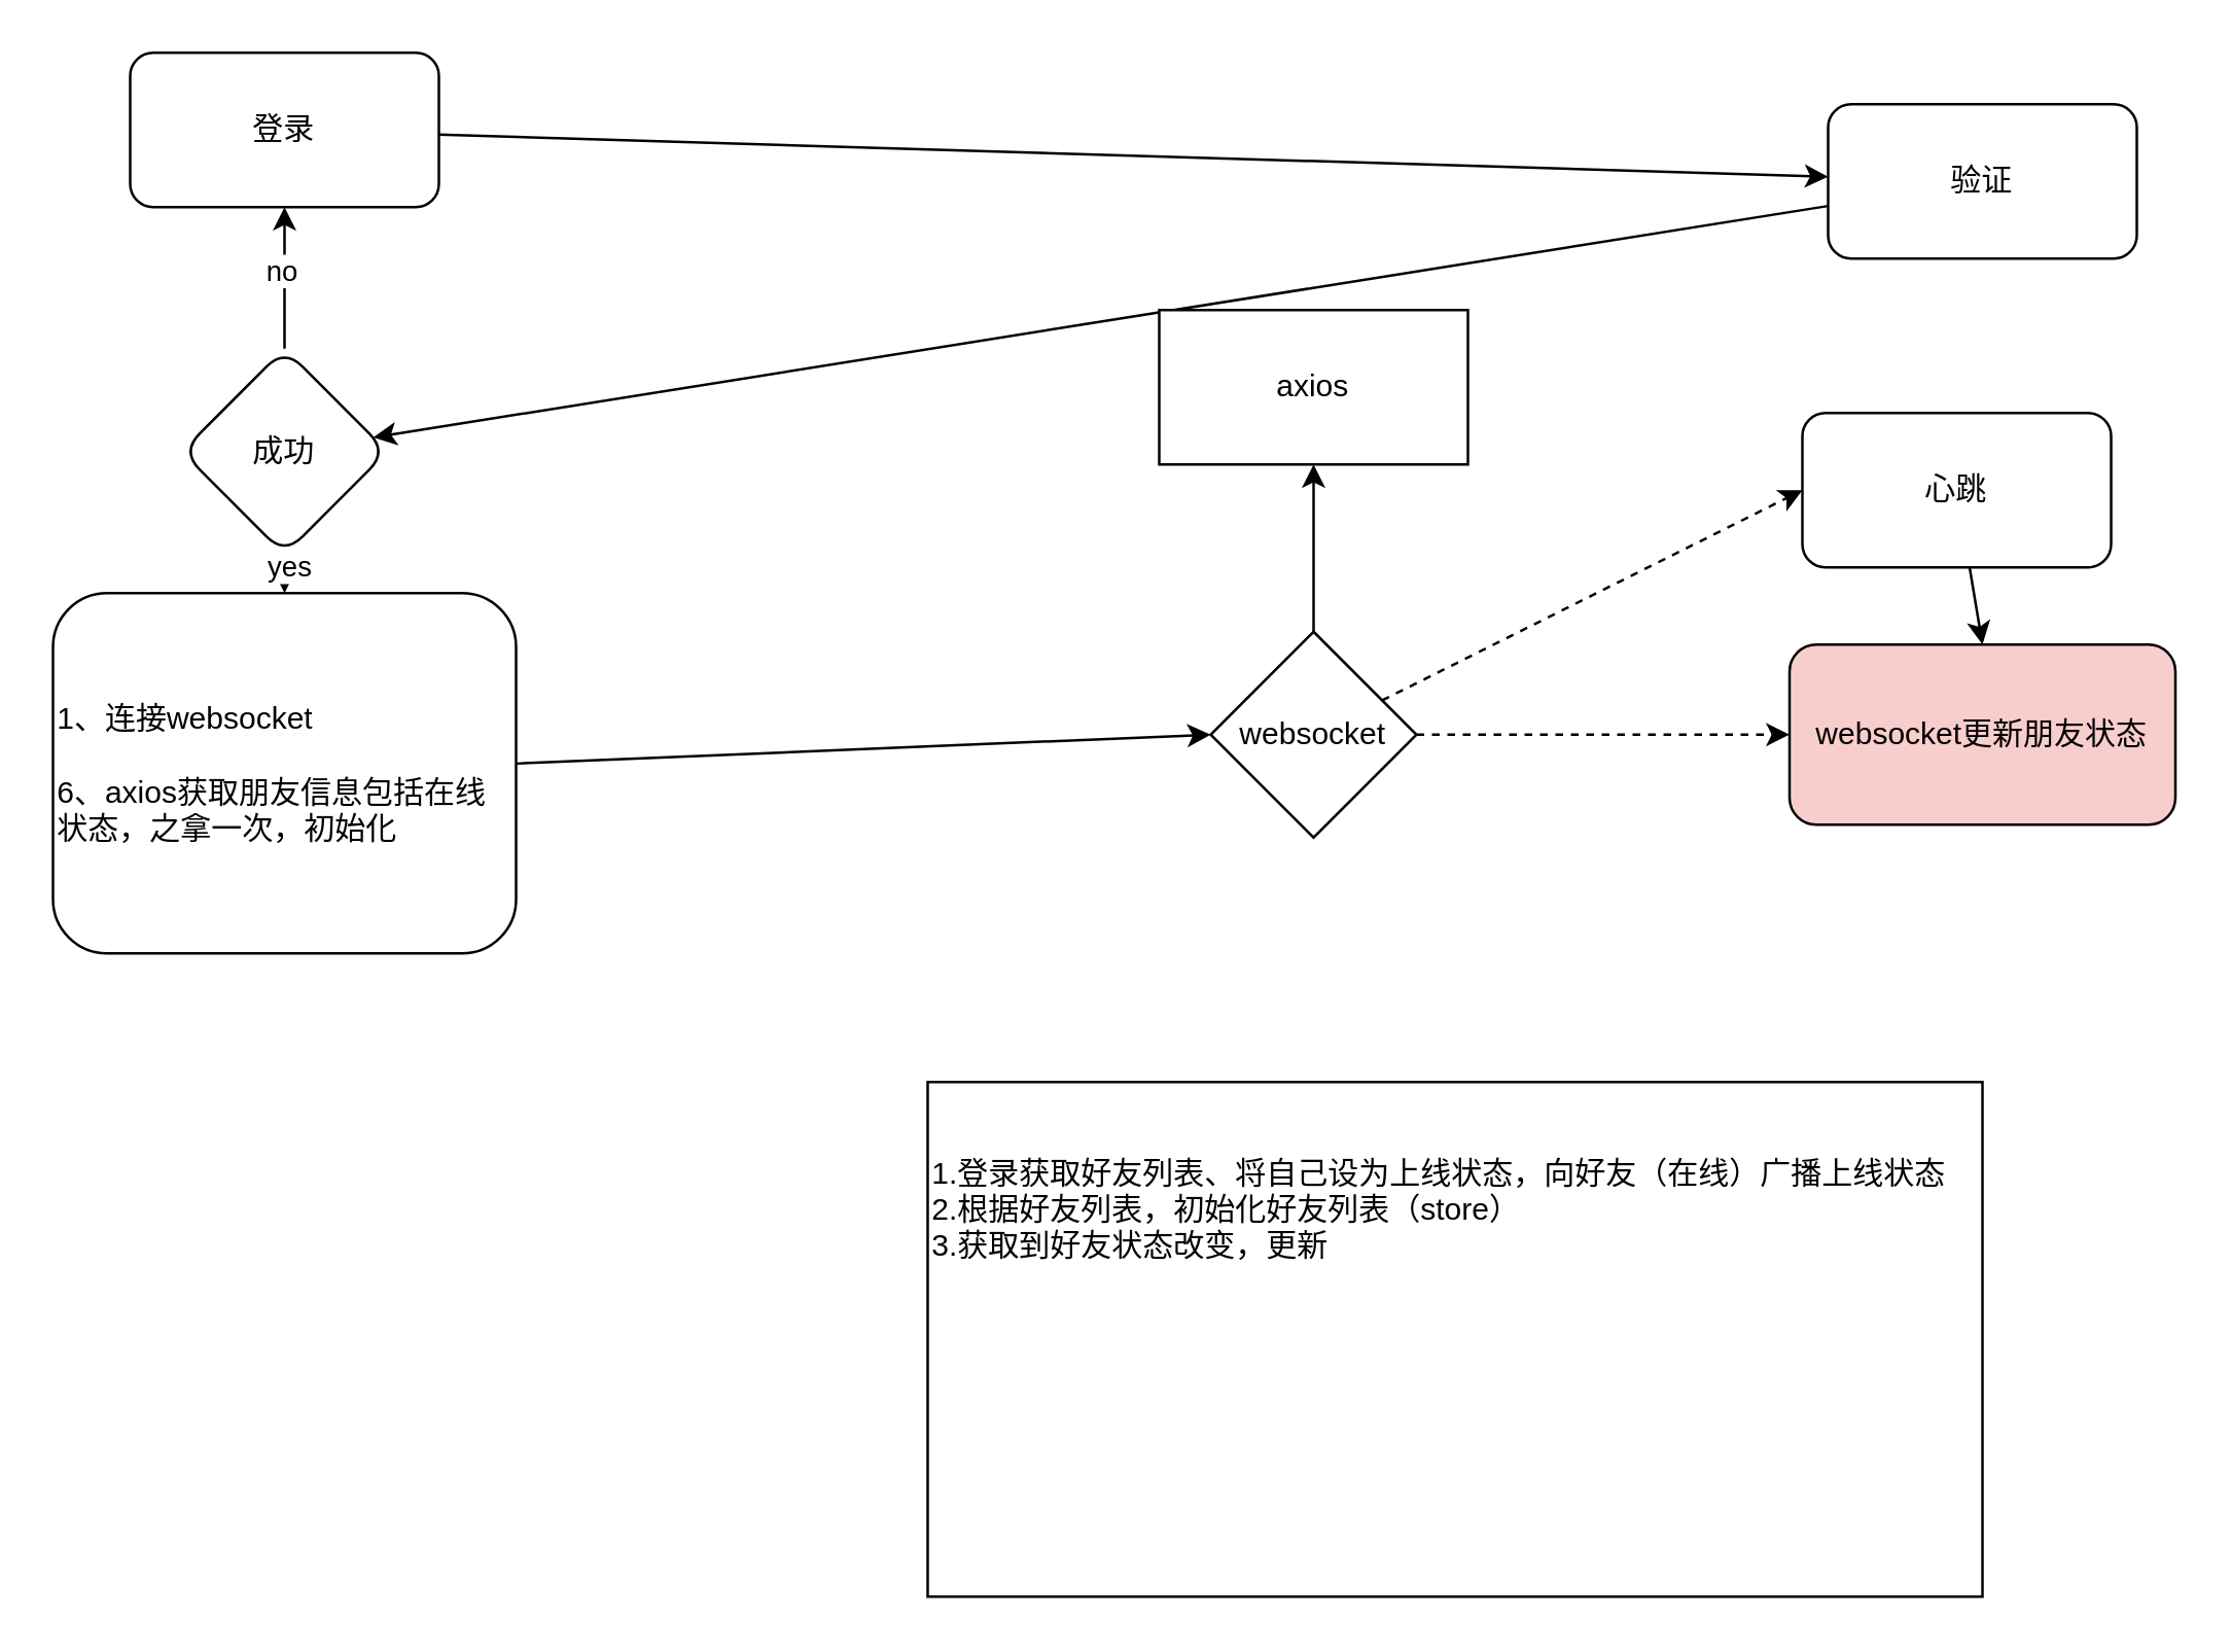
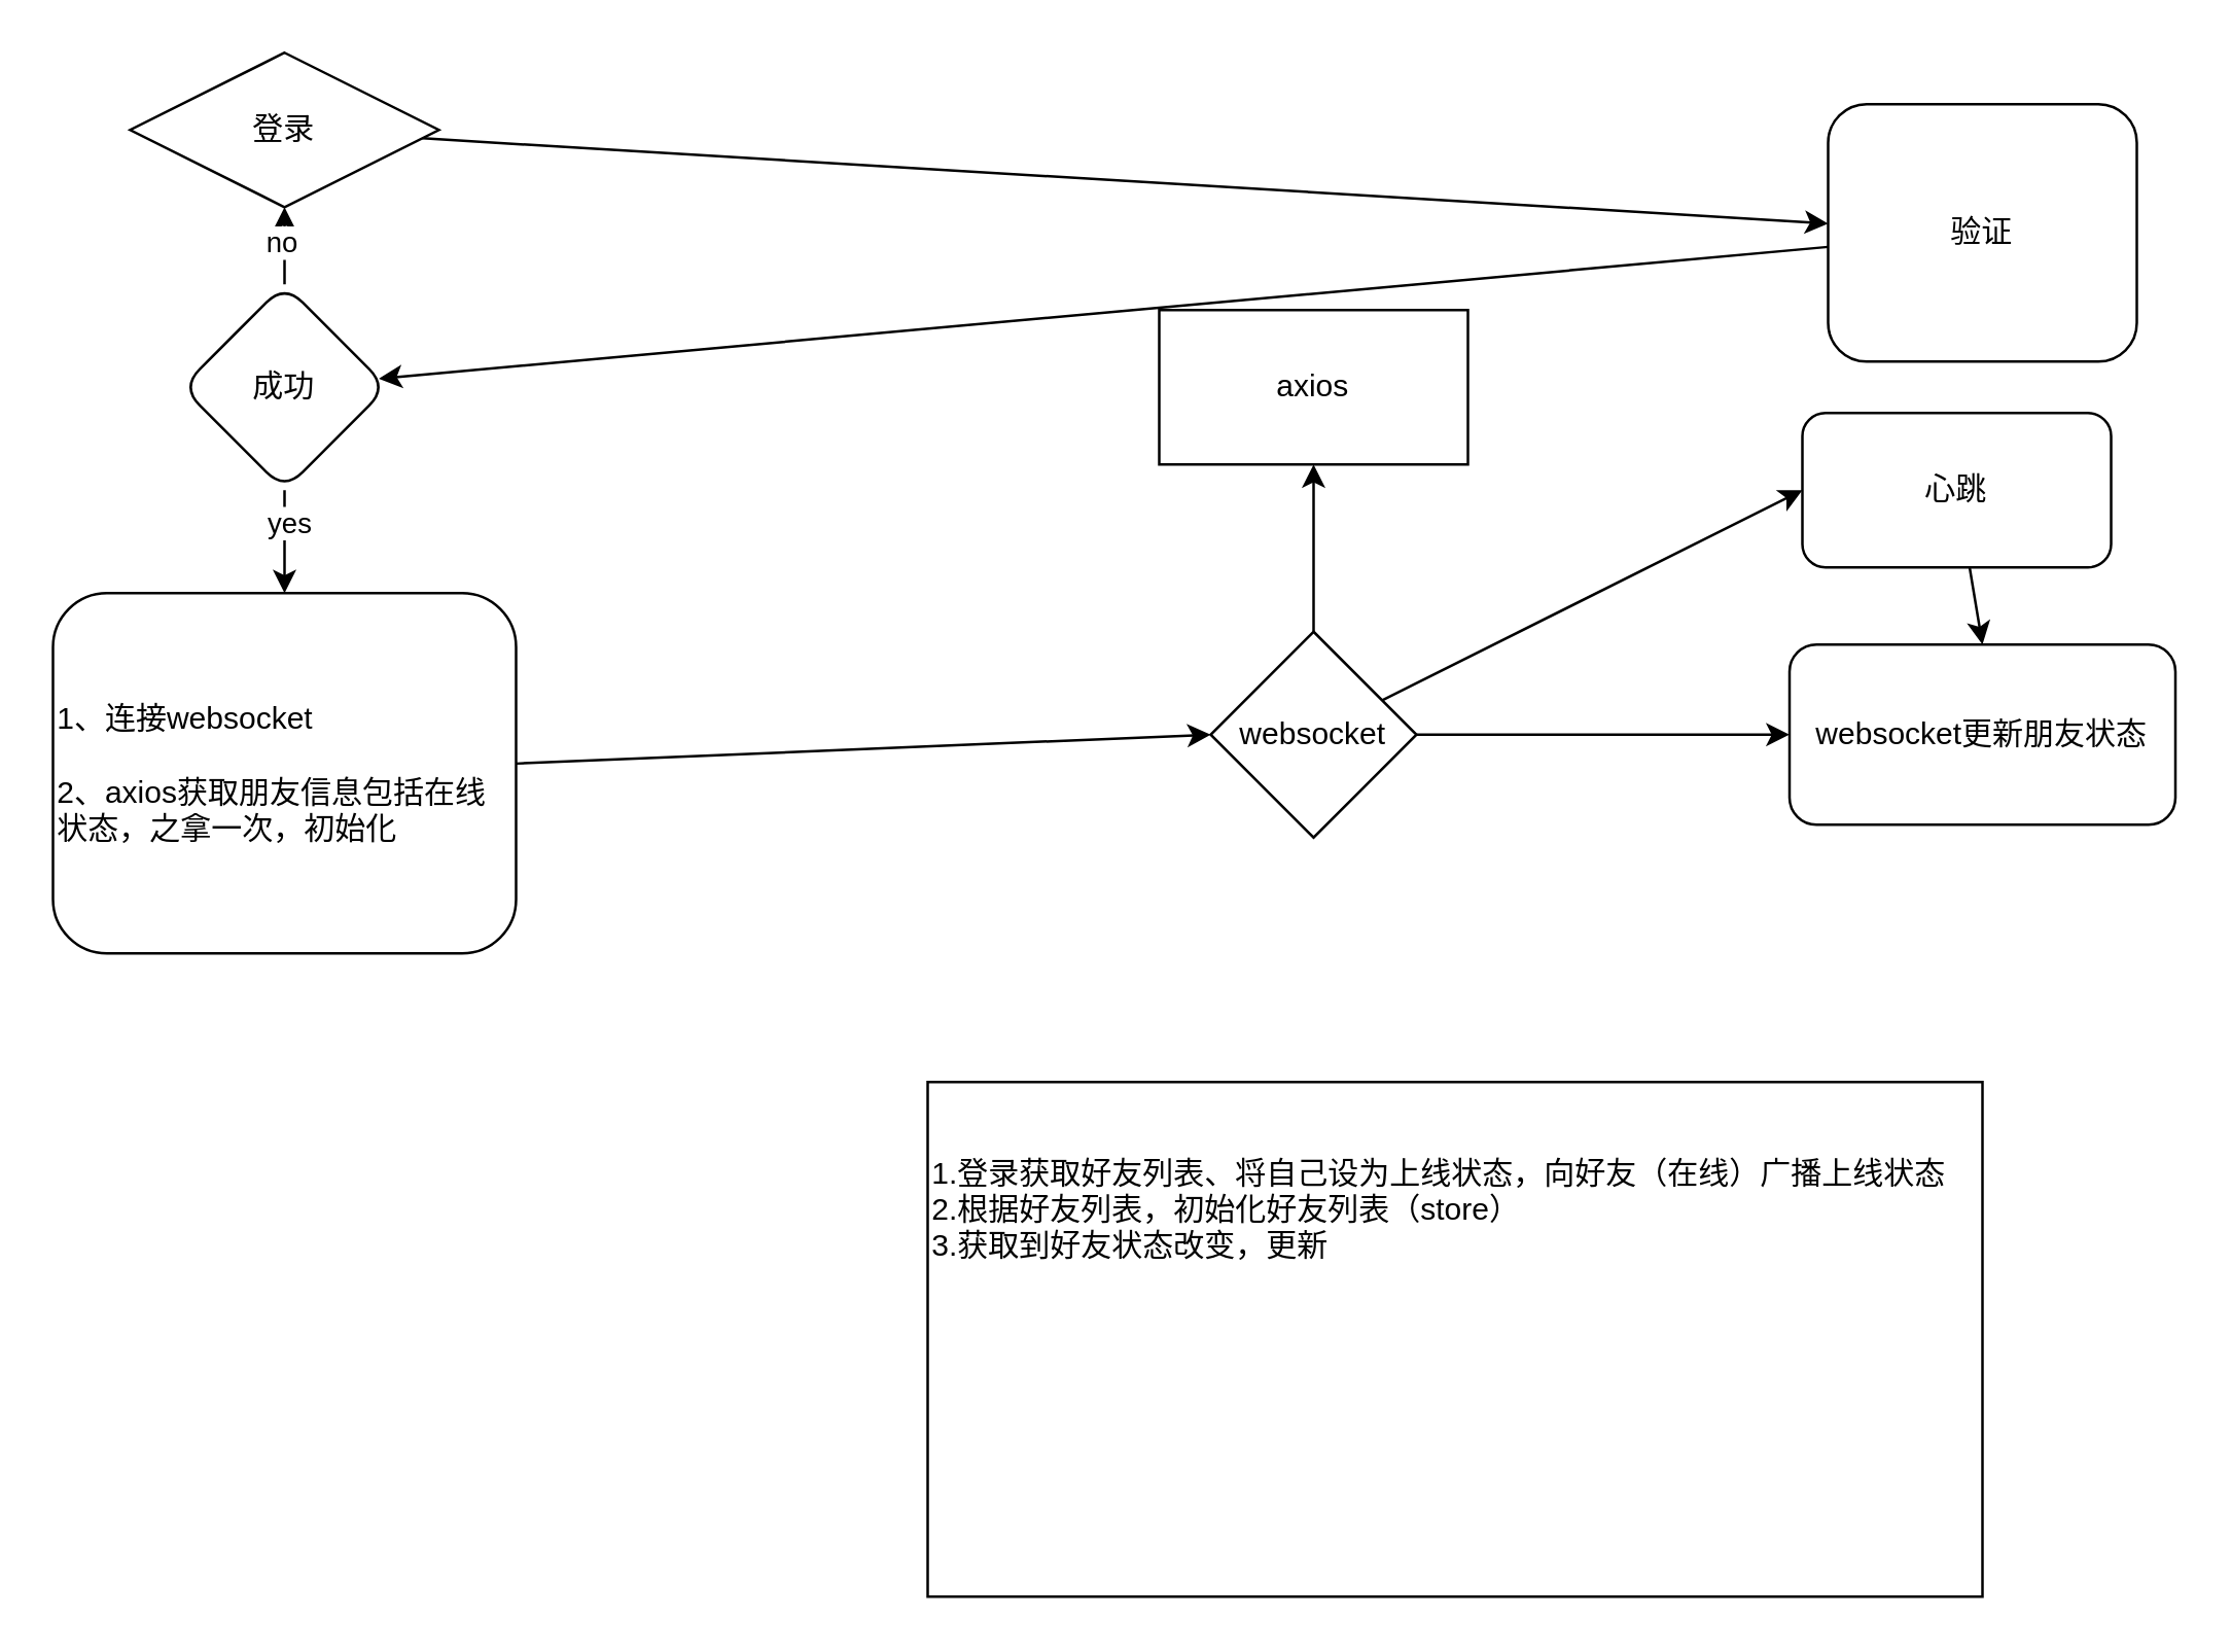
  <mxCell id="0" />
  <mxCell id="1" parent="0" />
  <mxCell id="2" value="" style="edgeStyle=none;html=1;" parent="1" source="3" target="5" edge="1"><mxGeometry relative="1" as="geometry" /></mxCell>
- <mxCell id="3" value="登录" style="rounded=1;whiteSpace=wrap;html=1;" parent="1" vertex="1"><mxGeometry x="50" y="20" width="120" height="60" as="geometry" /></mxCell>
+ <mxCell id="3" value="登录" style="rhombus;whiteSpace=wrap;html=1;" parent="1" vertex="1"><mxGeometry x="50" y="20" width="120" height="60" as="geometry" /></mxCell>
  <mxCell id="4" value="" style="edgeStyle=none;html=1;" parent="1" source="5" target="12" edge="1"><mxGeometry relative="1" as="geometry" /></mxCell>
- <mxCell id="5" value="验证" style="rounded=1;whiteSpace=wrap;html=1;" parent="1" vertex="1"><mxGeometry x="710" y="40" width="120" height="60" as="geometry" /></mxCell>
+ <mxCell id="5" value="验证" style="rounded=1;whiteSpace=wrap;html=1;" parent="1" vertex="1"><mxGeometry x="710" y="40" width="120" height="100" as="geometry" /></mxCell>
  <mxCell id="6" value="" style="edgeStyle=none;html=1;entryX=0;entryY=0.5;entryDx=0;entryDy=0;" parent="1" source="7" target="17" edge="1"><mxGeometry relative="1" as="geometry" /></mxCell>
- <mxCell id="7" value="1、连接websocket&lt;div&gt;&lt;font color=&quot;#000000&quot;&gt;&lt;br&gt;&lt;/font&gt;6、axios获取朋友信息包括在线状态，之拿一次，初始化&lt;/div&gt;" style="whiteSpace=wrap;html=1;rounded=1;align=left;" parent="1" vertex="1"><mxGeometry x="20" y="230" width="180" height="140" as="geometry" /></mxCell>
+ <mxCell id="7" value="1、连接websocket&lt;div&gt;&lt;font color=&quot;#000000&quot;&gt;&lt;br&gt;&lt;/font&gt;2、axios获取朋友信息包括在线状态，之拿一次，初始化&lt;/div&gt;" style="whiteSpace=wrap;html=1;rounded=1;align=left;" parent="1" vertex="1"><mxGeometry x="20" y="230" width="180" height="140" as="geometry" /></mxCell>
  <mxCell id="8" style="edgeStyle=none;html=1;entryX=0.5;entryY=0;entryDx=0;entryDy=0;" parent="1" source="12" target="7" edge="1"><mxGeometry relative="1" as="geometry" /></mxCell>
  <mxCell id="9" value="yes" style="edgeLabel;html=1;align=center;verticalAlign=middle;resizable=0;points=[];" parent="8" vertex="1" connectable="0"><mxGeometry x="-0.413" y="1" relative="1" as="geometry"><mxPoint as="offset" /></mxGeometry></mxCell>
  <mxCell id="10" style="edgeStyle=none;html=1;" parent="1" source="12" target="3" edge="1"><mxGeometry relative="1" as="geometry" /></mxCell>
  <mxCell id="11" value="no" style="edgeLabel;html=1;align=center;verticalAlign=middle;resizable=0;points=[];" parent="10" vertex="1" connectable="0"><mxGeometry x="0.116" y="2" relative="1" as="geometry"><mxPoint as="offset" /></mxGeometry></mxCell>
- <mxCell id="12" value="成功" style="rhombus;whiteSpace=wrap;html=1;rounded=1;" parent="1" vertex="1"><mxGeometry x="70" y="135" width="80" height="80" as="geometry" /></mxCell>
- <mxCell id="13" value="websocket更新朋友状态" style="whiteSpace=wrap;html=1;rounded=1;fillColor=#f8cecc;" parent="1" vertex="1"><mxGeometry x="695" y="250" width="150" height="70" as="geometry" /></mxCell>
- <mxCell id="14" style="edgeStyle=none;html=1;entryX=0;entryY=0.5;entryDx=0;entryDy=0;dashed=1;" parent="1" source="17" target="19" edge="1"><mxGeometry relative="1" as="geometry"><mxPoint x="670" y="260" as="targetPoint" /></mxGeometry></mxCell>
- <mxCell id="15" style="edgeStyle=none;html=1;dashed=1;" parent="1" source="17" target="13" edge="1"><mxGeometry relative="1" as="geometry" /></mxCell>
+ <mxCell id="12" value="成功" style="rhombus;whiteSpace=wrap;html=1;rounded=1;" parent="1" vertex="1"><mxGeometry x="70" y="110" width="80" height="80" as="geometry" /></mxCell>
+ <mxCell id="13" value="websocket更新朋友状态" style="whiteSpace=wrap;html=1;rounded=1;" parent="1" vertex="1"><mxGeometry x="695" y="250" width="150" height="70" as="geometry" /></mxCell>
+ <mxCell id="14" style="edgeStyle=none;html=1;entryX=0;entryY=0.5;entryDx=0;entryDy=0;" parent="1" source="17" target="19" edge="1"><mxGeometry relative="1" as="geometry"><mxPoint x="670" y="260" as="targetPoint" /></mxGeometry></mxCell>
+ <mxCell id="15" style="edgeStyle=none;html=1;" parent="1" source="17" target="13" edge="1"><mxGeometry relative="1" as="geometry" /></mxCell>
  <mxCell id="16" value="" style="edgeStyle=none;html=1;" parent="1" source="17" target="20" edge="1"><mxGeometry relative="1" as="geometry" /></mxCell>
  <mxCell id="17" value="websocket" style="rhombus;whiteSpace=wrap;html=1;" parent="1" vertex="1"><mxGeometry x="470" y="245" width="80" height="80" as="geometry" /></mxCell>
  <mxCell id="18" style="edgeStyle=none;html=1;entryX=0.5;entryY=0;entryDx=0;entryDy=0;" parent="1" source="19" target="13" edge="1"><mxGeometry relative="1" as="geometry" /></mxCell>
  <mxCell id="19" value="心跳" style="rounded=1;whiteSpace=wrap;html=1;" parent="1" vertex="1"><mxGeometry x="700" y="160" width="120" height="60" as="geometry" /></mxCell>
  <mxCell id="20" value="axios" style="whiteSpace=wrap;html=1;" parent="1" vertex="1"><mxGeometry x="450" y="120" width="120" height="60" as="geometry" /></mxCell>
  <mxCell id="21" value="1.登录获取好友列表、将自己设为上线状态，向好友（在线）广播上线状态&lt;div&gt;2.根据好友列表，初始化好友列表（store）&lt;/div&gt;&lt;div&gt;3.获取到好友状态改变，更新&lt;/div&gt;&lt;div&gt;&lt;br&gt;&lt;/div&gt;&lt;div&gt;&lt;br&gt;&lt;/div&gt;&lt;div&gt;&lt;br&gt;&lt;/div&gt;&lt;div&gt;&lt;br&gt;&lt;/div&gt;&lt;div&gt;&lt;br&gt;&lt;/div&gt;&lt;div&gt;&lt;br&gt;&lt;/div&gt;&lt;div&gt;&lt;br&gt;&lt;/div&gt;" style="rounded=0;whiteSpace=wrap;html=1;align=left;" vertex="1" parent="1"><mxGeometry x="360" y="420" width="410" height="200" as="geometry" /></mxCell>
